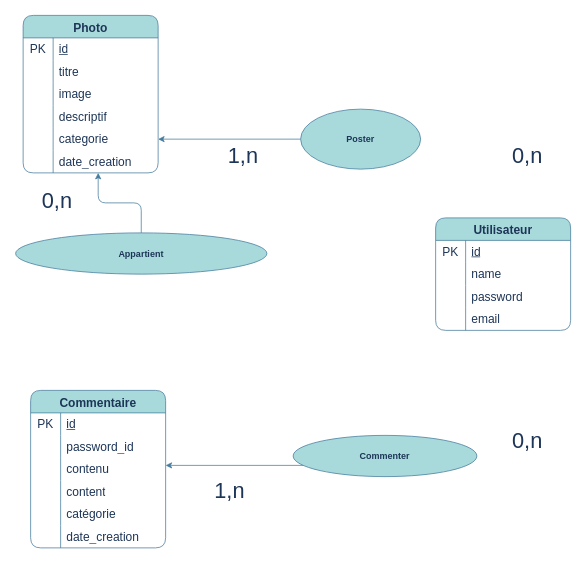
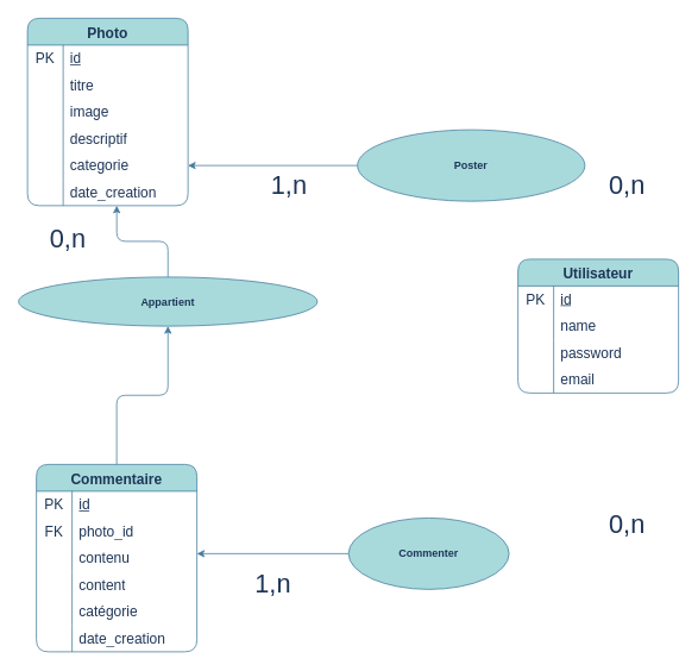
  <mxCell id="0" />
  <mxCell id="1" parent="0" />
  <mxCell id="2" style="edgeStyle=orthogonalEdgeStyle;rounded=1;orthogonalLoop=1;jettySize=auto;html=1;entryX=1;entryY=0.5;entryDx=0;entryDy=0;labelBackgroundColor=none;strokeColor=#457B9D;fontColor=default;" parent="1" source="3" target="34" edge="1"><mxGeometry relative="1" as="geometry" /></mxCell>
- <mxCell id="3" value="Poster" style="ellipse;whiteSpace=wrap;html=1;startSize=30;fontStyle=1;labelBackgroundColor=none;rounded=1;fillColor=#A8DADC;strokeColor=#457B9D;fontColor=#1D3557;" parent="1" vertex="1"><mxGeometry x="400" y="145" width="160" height="80" as="geometry" /></mxCell>
+ <mxCell id="3" value="Poster" style="ellipse;whiteSpace=wrap;html=1;startSize=30;fontStyle=1;labelBackgroundColor=none;rounded=1;fillColor=#A8DADC;strokeColor=#457B9D;fontColor=#1D3557;" parent="1" vertex="1"><mxGeometry x="400" y="145" width="255" height="80" as="geometry" /></mxCell>
  <mxCell id="4" style="edgeStyle=orthogonalEdgeStyle;rounded=1;orthogonalLoop=1;jettySize=auto;html=1;labelBackgroundColor=none;strokeColor=#457B9D;fontColor=default;" parent="1" source="5" edge="1"><mxGeometry relative="1" as="geometry"><mxPoint x="220" y="620" as="targetPoint" /><Array as="points"><mxPoint x="220" y="620" /></Array></mxGeometry></mxCell>
- <mxCell id="5" value="Commenter" style="ellipse;whiteSpace=wrap;html=1;startSize=30;fontStyle=1;labelBackgroundColor=none;rounded=1;fillColor=#A8DADC;strokeColor=#457B9D;fontColor=#1D3557;" parent="1" vertex="1"><mxGeometry x="390" y="580" width="245" height="55" as="geometry" /></mxCell>
+ <mxCell id="5" value="Commenter" style="ellipse;whiteSpace=wrap;html=1;startSize=30;fontStyle=1;labelBackgroundColor=none;rounded=1;fillColor=#A8DADC;strokeColor=#457B9D;fontColor=#1D3557;" parent="1" vertex="1"><mxGeometry x="390" y="580" width="180" height="80" as="geometry" /></mxCell>
  <mxCell id="6" style="edgeStyle=orthogonalEdgeStyle;rounded=1;orthogonalLoop=1;jettySize=auto;html=1;entryX=0.556;entryY=1;entryDx=0;entryDy=0;entryPerimeter=0;labelBackgroundColor=none;strokeColor=#457B9D;fontColor=default;" parent="1" source="7" target="37" edge="1"><mxGeometry relative="1" as="geometry"><mxPoint x="130" y="240" as="targetPoint" /></mxGeometry></mxCell>
  <mxCell id="7" value="Appartient" style="ellipse;whiteSpace=wrap;html=1;startSize=30;fontStyle=1;labelBackgroundColor=none;rounded=1;fillColor=#A8DADC;strokeColor=#457B9D;fontColor=#1D3557;" parent="1" vertex="1"><mxGeometry x="20" y="310" width="335" height="55" as="geometry" /></mxCell>
  <mxCell id="8" value="Utilisateur" style="shape=table;startSize=30;container=1;collapsible=0;childLayout=tableLayout;fixedRows=1;rowLines=0;fontStyle=1;strokeColor=#457B9D;fontSize=16;rounded=1;labelBackgroundColor=none;fillColor=#A8DADC;fontColor=#1D3557;" parent="1" vertex="1"><mxGeometry x="580" y="290" width="180" height="150" as="geometry" /></mxCell>
  <mxCell id="9" value="" style="shape=tableRow;horizontal=0;startSize=0;swimlaneHead=0;swimlaneBody=0;top=0;left=0;bottom=0;right=0;collapsible=0;dropTarget=0;fillColor=none;points=[[0,0.5],[1,0.5]];portConstraint=eastwest;strokeColor=#457B9D;fontSize=16;rounded=1;labelBackgroundColor=none;fontColor=#1D3557;" parent="8" vertex="1"><mxGeometry y="30" width="180" height="30" as="geometry" /></mxCell>
  <mxCell id="10" value="PK" style="shape=partialRectangle;html=1;whiteSpace=wrap;connectable=0;fillColor=none;top=0;left=0;bottom=0;right=0;overflow=hidden;pointerEvents=1;strokeColor=#457B9D;fontSize=16;rounded=1;labelBackgroundColor=none;fontColor=#1D3557;" parent="9" vertex="1"><mxGeometry width="40" height="30" as="geometry"><mxRectangle width="40" height="30" as="alternateBounds" /></mxGeometry></mxCell>
  <mxCell id="11" value="&lt;u&gt;id&lt;/u&gt;" style="shape=partialRectangle;html=1;whiteSpace=wrap;connectable=0;fillColor=none;top=0;left=0;bottom=0;right=0;align=left;spacingLeft=6;overflow=hidden;strokeColor=#457B9D;fontSize=16;rounded=1;labelBackgroundColor=none;fontColor=#1D3557;" parent="9" vertex="1"><mxGeometry x="40" width="140" height="30" as="geometry"><mxRectangle width="140" height="30" as="alternateBounds" /></mxGeometry></mxCell>
  <mxCell id="12" style="shape=tableRow;horizontal=0;startSize=0;swimlaneHead=0;swimlaneBody=0;top=0;left=0;bottom=0;right=0;collapsible=0;dropTarget=0;fillColor=none;points=[[0,0.5],[1,0.5]];portConstraint=eastwest;strokeColor=#457B9D;fontSize=16;rounded=1;labelBackgroundColor=none;fontColor=#1D3557;" parent="8" vertex="1"><mxGeometry y="60" width="180" height="30" as="geometry" /></mxCell>
  <mxCell id="13" style="shape=partialRectangle;html=1;whiteSpace=wrap;connectable=0;fillColor=none;top=0;left=0;bottom=0;right=0;overflow=hidden;pointerEvents=1;strokeColor=#457B9D;fontSize=16;rounded=1;labelBackgroundColor=none;fontColor=#1D3557;" parent="12" vertex="1"><mxGeometry width="40" height="30" as="geometry"><mxRectangle width="40" height="30" as="alternateBounds" /></mxGeometry></mxCell>
  <mxCell id="14" value="name" style="shape=partialRectangle;html=1;whiteSpace=wrap;connectable=0;fillColor=none;top=0;left=0;bottom=0;right=0;align=left;spacingLeft=6;overflow=hidden;strokeColor=#457B9D;fontSize=16;rounded=1;labelBackgroundColor=none;fontColor=#1D3557;" parent="12" vertex="1"><mxGeometry x="40" width="140" height="30" as="geometry"><mxRectangle width="140" height="30" as="alternateBounds" /></mxGeometry></mxCell>
  <mxCell id="15" value="" style="shape=tableRow;horizontal=0;startSize=0;swimlaneHead=0;swimlaneBody=0;top=0;left=0;bottom=0;right=0;collapsible=0;dropTarget=0;fillColor=none;points=[[0,0.5],[1,0.5]];portConstraint=eastwest;strokeColor=#457B9D;fontSize=16;rounded=1;labelBackgroundColor=none;fontColor=#1D3557;" parent="8" vertex="1"><mxGeometry y="90" width="180" height="30" as="geometry" /></mxCell>
  <mxCell id="16" value="" style="shape=partialRectangle;html=1;whiteSpace=wrap;connectable=0;fillColor=none;top=0;left=0;bottom=0;right=0;overflow=hidden;strokeColor=#457B9D;fontSize=16;rounded=1;labelBackgroundColor=none;fontColor=#1D3557;" parent="15" vertex="1"><mxGeometry width="40" height="30" as="geometry"><mxRectangle width="40" height="30" as="alternateBounds" /></mxGeometry></mxCell>
  <mxCell id="17" value="password" style="shape=partialRectangle;html=1;whiteSpace=wrap;connectable=0;fillColor=none;top=0;left=0;bottom=0;right=0;align=left;spacingLeft=6;overflow=hidden;strokeColor=#457B9D;fontSize=16;rounded=1;labelBackgroundColor=none;fontColor=#1D3557;" parent="15" vertex="1"><mxGeometry x="40" width="140" height="30" as="geometry"><mxRectangle width="140" height="30" as="alternateBounds" /></mxGeometry></mxCell>
  <mxCell id="18" value="" style="shape=tableRow;horizontal=0;startSize=0;swimlaneHead=0;swimlaneBody=0;top=0;left=0;bottom=0;right=0;collapsible=0;dropTarget=0;fillColor=none;points=[[0,0.5],[1,0.5]];portConstraint=eastwest;strokeColor=#457B9D;fontSize=16;rounded=1;labelBackgroundColor=none;fontColor=#1D3557;" parent="8" vertex="1"><mxGeometry y="120" width="180" height="30" as="geometry" /></mxCell>
  <mxCell id="19" value="" style="shape=partialRectangle;html=1;whiteSpace=wrap;connectable=0;fillColor=none;top=0;left=0;bottom=0;right=0;overflow=hidden;strokeColor=#457B9D;fontSize=16;rounded=1;labelBackgroundColor=none;fontColor=#1D3557;" parent="18" vertex="1"><mxGeometry width="40" height="30" as="geometry"><mxRectangle width="40" height="30" as="alternateBounds" /></mxGeometry></mxCell>
  <mxCell id="20" value="email" style="shape=partialRectangle;html=1;whiteSpace=wrap;connectable=0;fillColor=none;top=0;left=0;bottom=0;right=0;align=left;spacingLeft=6;overflow=hidden;strokeColor=#457B9D;fontSize=16;rounded=1;labelBackgroundColor=none;fontColor=#1D3557;" parent="18" vertex="1"><mxGeometry x="40" width="140" height="30" as="geometry"><mxRectangle width="140" height="30" as="alternateBounds" /></mxGeometry></mxCell>
  <mxCell id="21" value="Photo" style="shape=table;startSize=30;container=1;collapsible=0;childLayout=tableLayout;fixedRows=1;rowLines=0;fontStyle=1;strokeColor=#457B9D;fontSize=16;rounded=1;labelBackgroundColor=none;fillColor=#A8DADC;fontColor=#1D3557;" parent="1" vertex="1"><mxGeometry x="30" y="20" width="180" height="210" as="geometry" /></mxCell>
  <mxCell id="22" value="" style="shape=tableRow;horizontal=0;startSize=0;swimlaneHead=0;swimlaneBody=0;top=0;left=0;bottom=0;right=0;collapsible=0;dropTarget=0;fillColor=none;points=[[0,0.5],[1,0.5]];portConstraint=eastwest;strokeColor=#457B9D;fontSize=16;rounded=1;labelBackgroundColor=none;fontColor=#1D3557;" parent="21" vertex="1"><mxGeometry y="30" width="180" height="30" as="geometry" /></mxCell>
  <mxCell id="23" value="PK" style="shape=partialRectangle;html=1;whiteSpace=wrap;connectable=0;fillColor=none;top=0;left=0;bottom=0;right=0;overflow=hidden;pointerEvents=1;strokeColor=#457B9D;fontSize=16;rounded=1;labelBackgroundColor=none;fontColor=#1D3557;" parent="22" vertex="1"><mxGeometry width="40" height="30" as="geometry"><mxRectangle width="40" height="30" as="alternateBounds" /></mxGeometry></mxCell>
  <mxCell id="24" value="&lt;u&gt;id&lt;/u&gt;" style="shape=partialRectangle;html=1;whiteSpace=wrap;connectable=0;fillColor=none;top=0;left=0;bottom=0;right=0;align=left;spacingLeft=6;overflow=hidden;strokeColor=#457B9D;fontSize=16;rounded=1;labelBackgroundColor=none;fontColor=#1D3557;" parent="22" vertex="1"><mxGeometry x="40" width="140" height="30" as="geometry"><mxRectangle width="140" height="30" as="alternateBounds" /></mxGeometry></mxCell>
  <mxCell id="25" style="shape=tableRow;horizontal=0;startSize=0;swimlaneHead=0;swimlaneBody=0;top=0;left=0;bottom=0;right=0;collapsible=0;dropTarget=0;fillColor=none;points=[[0,0.5],[1,0.5]];portConstraint=eastwest;strokeColor=#457B9D;fontSize=16;rounded=1;labelBackgroundColor=none;fontColor=#1D3557;" parent="21" vertex="1"><mxGeometry y="60" width="180" height="30" as="geometry" /></mxCell>
  <mxCell id="26" style="shape=partialRectangle;html=1;whiteSpace=wrap;connectable=0;fillColor=none;top=0;left=0;bottom=0;right=0;overflow=hidden;pointerEvents=1;strokeColor=#457B9D;fontSize=16;rounded=1;labelBackgroundColor=none;fontColor=#1D3557;" parent="25" vertex="1"><mxGeometry width="40" height="30" as="geometry"><mxRectangle width="40" height="30" as="alternateBounds" /></mxGeometry></mxCell>
  <mxCell id="27" value="titre" style="shape=partialRectangle;html=1;whiteSpace=wrap;connectable=0;fillColor=none;top=0;left=0;bottom=0;right=0;align=left;spacingLeft=6;overflow=hidden;strokeColor=#457B9D;fontSize=16;rounded=1;labelBackgroundColor=none;fontColor=#1D3557;" parent="25" vertex="1"><mxGeometry x="40" width="140" height="30" as="geometry"><mxRectangle width="140" height="30" as="alternateBounds" /></mxGeometry></mxCell>
  <mxCell id="28" value="" style="shape=tableRow;horizontal=0;startSize=0;swimlaneHead=0;swimlaneBody=0;top=0;left=0;bottom=0;right=0;collapsible=0;dropTarget=0;fillColor=none;points=[[0,0.5],[1,0.5]];portConstraint=eastwest;strokeColor=#457B9D;fontSize=16;rounded=1;labelBackgroundColor=none;fontColor=#1D3557;" parent="21" vertex="1"><mxGeometry y="90" width="180" height="30" as="geometry" /></mxCell>
  <mxCell id="29" value="" style="shape=partialRectangle;html=1;whiteSpace=wrap;connectable=0;fillColor=none;top=0;left=0;bottom=0;right=0;overflow=hidden;strokeColor=#457B9D;fontSize=16;rounded=1;labelBackgroundColor=none;fontColor=#1D3557;" parent="28" vertex="1"><mxGeometry width="40" height="30" as="geometry"><mxRectangle width="40" height="30" as="alternateBounds" /></mxGeometry></mxCell>
  <mxCell id="30" value="image" style="shape=partialRectangle;html=1;whiteSpace=wrap;connectable=0;fillColor=none;top=0;left=0;bottom=0;right=0;align=left;spacingLeft=6;overflow=hidden;strokeColor=#457B9D;fontSize=16;rounded=1;labelBackgroundColor=none;fontColor=#1D3557;" parent="28" vertex="1"><mxGeometry x="40" width="140" height="30" as="geometry"><mxRectangle width="140" height="30" as="alternateBounds" /></mxGeometry></mxCell>
  <mxCell id="31" value="" style="shape=tableRow;horizontal=0;startSize=0;swimlaneHead=0;swimlaneBody=0;top=0;left=0;bottom=0;right=0;collapsible=0;dropTarget=0;fillColor=none;points=[[0,0.5],[1,0.5]];portConstraint=eastwest;strokeColor=#457B9D;fontSize=16;rounded=1;labelBackgroundColor=none;fontColor=#1D3557;" parent="21" vertex="1"><mxGeometry y="120" width="180" height="30" as="geometry" /></mxCell>
  <mxCell id="32" value="" style="shape=partialRectangle;html=1;whiteSpace=wrap;connectable=0;fillColor=none;top=0;left=0;bottom=0;right=0;overflow=hidden;strokeColor=#457B9D;fontSize=16;rounded=1;labelBackgroundColor=none;fontColor=#1D3557;" parent="31" vertex="1"><mxGeometry width="40" height="30" as="geometry"><mxRectangle width="40" height="30" as="alternateBounds" /></mxGeometry></mxCell>
  <mxCell id="33" value="descriptif" style="shape=partialRectangle;html=1;whiteSpace=wrap;connectable=0;fillColor=none;top=0;left=0;bottom=0;right=0;align=left;spacingLeft=6;overflow=hidden;strokeColor=#457B9D;fontSize=16;rounded=1;labelBackgroundColor=none;fontColor=#1D3557;" parent="31" vertex="1"><mxGeometry x="40" width="140" height="30" as="geometry"><mxRectangle width="140" height="30" as="alternateBounds" /></mxGeometry></mxCell>
  <mxCell id="34" style="shape=tableRow;horizontal=0;startSize=0;swimlaneHead=0;swimlaneBody=0;top=0;left=0;bottom=0;right=0;collapsible=0;dropTarget=0;fillColor=none;points=[[0,0.5],[1,0.5]];portConstraint=eastwest;strokeColor=#457B9D;fontSize=16;rounded=1;labelBackgroundColor=none;fontColor=#1D3557;" parent="21" vertex="1"><mxGeometry y="150" width="180" height="30" as="geometry" /></mxCell>
  <mxCell id="35" style="shape=partialRectangle;html=1;whiteSpace=wrap;connectable=0;fillColor=none;top=0;left=0;bottom=0;right=0;overflow=hidden;strokeColor=#457B9D;fontSize=16;rounded=1;labelBackgroundColor=none;fontColor=#1D3557;" parent="34" vertex="1"><mxGeometry width="40" height="30" as="geometry"><mxRectangle width="40" height="30" as="alternateBounds" /></mxGeometry></mxCell>
  <mxCell id="36" value="categorie" style="shape=partialRectangle;html=1;whiteSpace=wrap;connectable=0;fillColor=none;top=0;left=0;bottom=0;right=0;align=left;spacingLeft=6;overflow=hidden;strokeColor=#457B9D;fontSize=16;rounded=1;labelBackgroundColor=none;fontColor=#1D3557;" parent="34" vertex="1"><mxGeometry x="40" width="140" height="30" as="geometry"><mxRectangle width="140" height="30" as="alternateBounds" /></mxGeometry></mxCell>
  <mxCell id="37" style="shape=tableRow;horizontal=0;startSize=0;swimlaneHead=0;swimlaneBody=0;top=0;left=0;bottom=0;right=0;collapsible=0;dropTarget=0;fillColor=none;points=[[0,0.5],[1,0.5]];portConstraint=eastwest;strokeColor=#457B9D;fontSize=16;rounded=1;labelBackgroundColor=none;fontColor=#1D3557;" parent="21" vertex="1"><mxGeometry y="180" width="180" height="30" as="geometry" /></mxCell>
  <mxCell id="38" style="shape=partialRectangle;html=1;whiteSpace=wrap;connectable=0;fillColor=none;top=0;left=0;bottom=0;right=0;overflow=hidden;strokeColor=#457B9D;fontSize=16;rounded=1;labelBackgroundColor=none;fontColor=#1D3557;" parent="37" vertex="1"><mxGeometry width="40" height="30" as="geometry"><mxRectangle width="40" height="30" as="alternateBounds" /></mxGeometry></mxCell>
  <mxCell id="39" value="date_creation" style="shape=partialRectangle;html=1;whiteSpace=wrap;connectable=0;fillColor=none;top=0;left=0;bottom=0;right=0;align=left;spacingLeft=6;overflow=hidden;strokeColor=#457B9D;fontSize=16;rounded=1;labelBackgroundColor=none;fontColor=#1D3557;" parent="37" vertex="1"><mxGeometry x="40" width="140" height="30" as="geometry"><mxRectangle width="140" height="30" as="alternateBounds" /></mxGeometry></mxCell>
+ <mxCell id="40" style="edgeStyle=orthogonalEdgeStyle;rounded=1;orthogonalLoop=1;jettySize=auto;html=1;entryX=0.5;entryY=1;entryDx=0;entryDy=0;labelBackgroundColor=none;strokeColor=#457B9D;fontColor=default;" parent="1" source="41" target="7" edge="1"><mxGeometry relative="1" as="geometry" /></mxCell>
  <mxCell id="41" value="Commentaire" style="shape=table;startSize=30;container=1;collapsible=0;childLayout=tableLayout;fixedRows=1;rowLines=0;fontStyle=1;strokeColor=#457B9D;fontSize=16;rounded=1;labelBackgroundColor=none;fillColor=#A8DADC;fontColor=#1D3557;" parent="1" vertex="1"><mxGeometry x="40" y="520" width="180" height="210" as="geometry" /></mxCell>
  <mxCell id="42" value="" style="shape=tableRow;horizontal=0;startSize=0;swimlaneHead=0;swimlaneBody=0;top=0;left=0;bottom=0;right=0;collapsible=0;dropTarget=0;fillColor=none;points=[[0,0.5],[1,0.5]];portConstraint=eastwest;strokeColor=#457B9D;fontSize=16;rounded=1;labelBackgroundColor=none;fontColor=#1D3557;" parent="41" vertex="1"><mxGeometry y="30" width="180" height="30" as="geometry" /></mxCell>
  <mxCell id="43" value="PK" style="shape=partialRectangle;html=1;whiteSpace=wrap;connectable=0;fillColor=none;top=0;left=0;bottom=0;right=0;overflow=hidden;pointerEvents=1;strokeColor=#457B9D;fontSize=16;rounded=1;labelBackgroundColor=none;fontColor=#1D3557;" parent="42" vertex="1"><mxGeometry width="40" height="30" as="geometry"><mxRectangle width="40" height="30" as="alternateBounds" /></mxGeometry></mxCell>
  <mxCell id="44" value="&lt;u&gt;id&lt;/u&gt;" style="shape=partialRectangle;html=1;whiteSpace=wrap;connectable=0;fillColor=none;top=0;left=0;bottom=0;right=0;align=left;spacingLeft=6;overflow=hidden;strokeColor=#457B9D;fontSize=16;rounded=1;labelBackgroundColor=none;fontColor=#1D3557;" parent="42" vertex="1"><mxGeometry x="40" width="140" height="30" as="geometry"><mxRectangle width="140" height="30" as="alternateBounds" /></mxGeometry></mxCell>
  <mxCell id="45" style="shape=tableRow;horizontal=0;startSize=0;swimlaneHead=0;swimlaneBody=0;top=0;left=0;bottom=0;right=0;collapsible=0;dropTarget=0;fillColor=none;points=[[0,0.5],[1,0.5]];portConstraint=eastwest;strokeColor=#457B9D;fontSize=16;rounded=1;labelBackgroundColor=none;fontColor=#1D3557;" parent="41" vertex="1"><mxGeometry y="60" width="180" height="30" as="geometry" /></mxCell>
  <mxCell id="46" style="shape=partialRectangle;html=1;whiteSpace=wrap;connectable=0;fillColor=none;top=0;left=0;bottom=0;right=0;overflow=hidden;pointerEvents=1;strokeColor=#457B9D;fontSize=16;rounded=1;labelBackgroundColor=none;fontColor=#1D3557;" parent="45" vertex="1"><mxGeometry width="40" height="30" as="geometry"><mxRectangle width="40" height="30" as="alternateBounds" /></mxGeometry></mxCell>
- <mxCell id="47" value="password_id" style="shape=partialRectangle;html=1;whiteSpace=wrap;connectable=0;fillColor=none;top=0;left=0;bottom=0;right=0;align=left;spacingLeft=6;overflow=hidden;strokeColor=#457B9D;fontSize=16;rounded=1;labelBackgroundColor=none;fontColor=#1D3557;" parent="45" vertex="1"><mxGeometry x="40" width="140" height="30" as="geometry"><mxRectangle width="140" height="30" as="alternateBounds" /></mxGeometry></mxCell>
+ <mxCell id="47" value="photo_id" style="shape=partialRectangle;html=1;whiteSpace=wrap;connectable=0;fillColor=none;top=0;left=0;bottom=0;right=0;align=left;spacingLeft=6;overflow=hidden;strokeColor=#457B9D;fontSize=16;rounded=1;labelBackgroundColor=none;fontColor=#1D3557;" parent="45" vertex="1"><mxGeometry x="40" width="140" height="30" as="geometry"><mxRectangle width="140" height="30" as="alternateBounds" /></mxGeometry></mxCell>
  <mxCell id="48" value="" style="shape=tableRow;horizontal=0;startSize=0;swimlaneHead=0;swimlaneBody=0;top=0;left=0;bottom=0;right=0;collapsible=0;dropTarget=0;fillColor=none;points=[[0,0.5],[1,0.5]];portConstraint=eastwest;strokeColor=#457B9D;fontSize=16;rounded=1;labelBackgroundColor=none;fontColor=#1D3557;" parent="41" vertex="1"><mxGeometry y="90" width="180" height="30" as="geometry" /></mxCell>
  <mxCell id="49" value="" style="shape=partialRectangle;html=1;whiteSpace=wrap;connectable=0;fillColor=none;top=0;left=0;bottom=0;right=0;overflow=hidden;strokeColor=#457B9D;fontSize=16;rounded=1;labelBackgroundColor=none;fontColor=#1D3557;" parent="48" vertex="1"><mxGeometry width="40" height="30" as="geometry"><mxRectangle width="40" height="30" as="alternateBounds" /></mxGeometry></mxCell>
  <mxCell id="50" value="contenu" style="shape=partialRectangle;html=1;whiteSpace=wrap;connectable=0;fillColor=none;top=0;left=0;bottom=0;right=0;align=left;spacingLeft=6;overflow=hidden;strokeColor=#457B9D;fontSize=16;rounded=1;labelBackgroundColor=none;fontColor=#1D3557;" parent="48" vertex="1"><mxGeometry x="40" width="140" height="30" as="geometry"><mxRectangle width="140" height="30" as="alternateBounds" /></mxGeometry></mxCell>
  <mxCell id="51" value="" style="shape=tableRow;horizontal=0;startSize=0;swimlaneHead=0;swimlaneBody=0;top=0;left=0;bottom=0;right=0;collapsible=0;dropTarget=0;fillColor=none;points=[[0,0.5],[1,0.5]];portConstraint=eastwest;strokeColor=#457B9D;fontSize=16;rounded=1;labelBackgroundColor=none;fontColor=#1D3557;" parent="41" vertex="1"><mxGeometry y="120" width="180" height="30" as="geometry" /></mxCell>
  <mxCell id="52" value="" style="shape=partialRectangle;html=1;whiteSpace=wrap;connectable=0;fillColor=none;top=0;left=0;bottom=0;right=0;overflow=hidden;strokeColor=#457B9D;fontSize=16;rounded=1;labelBackgroundColor=none;fontColor=#1D3557;" parent="51" vertex="1"><mxGeometry width="40" height="30" as="geometry"><mxRectangle width="40" height="30" as="alternateBounds" /></mxGeometry></mxCell>
  <mxCell id="53" value="content" style="shape=partialRectangle;html=1;whiteSpace=wrap;connectable=0;fillColor=none;top=0;left=0;bottom=0;right=0;align=left;spacingLeft=6;overflow=hidden;strokeColor=#457B9D;fontSize=16;rounded=1;labelBackgroundColor=none;fontColor=#1D3557;" parent="51" vertex="1"><mxGeometry x="40" width="140" height="30" as="geometry"><mxRectangle width="140" height="30" as="alternateBounds" /></mxGeometry></mxCell>
  <mxCell id="54" style="shape=tableRow;horizontal=0;startSize=0;swimlaneHead=0;swimlaneBody=0;top=0;left=0;bottom=0;right=0;collapsible=0;dropTarget=0;fillColor=none;points=[[0,0.5],[1,0.5]];portConstraint=eastwest;strokeColor=#457B9D;fontSize=16;rounded=1;labelBackgroundColor=none;fontColor=#1D3557;" parent="41" vertex="1"><mxGeometry y="150" width="180" height="30" as="geometry" /></mxCell>
  <mxCell id="55" style="shape=partialRectangle;html=1;whiteSpace=wrap;connectable=0;fillColor=none;top=0;left=0;bottom=0;right=0;overflow=hidden;strokeColor=#457B9D;fontSize=16;rounded=1;labelBackgroundColor=none;fontColor=#1D3557;" parent="54" vertex="1"><mxGeometry width="40" height="30" as="geometry"><mxRectangle width="40" height="30" as="alternateBounds" /></mxGeometry></mxCell>
  <mxCell id="56" value="catégorie" style="shape=partialRectangle;html=1;whiteSpace=wrap;connectable=0;fillColor=none;top=0;left=0;bottom=0;right=0;align=left;spacingLeft=6;overflow=hidden;strokeColor=#457B9D;fontSize=16;rounded=1;labelBackgroundColor=none;fontColor=#1D3557;" parent="54" vertex="1"><mxGeometry x="40" width="140" height="30" as="geometry"><mxRectangle width="140" height="30" as="alternateBounds" /></mxGeometry></mxCell>
  <mxCell id="57" style="shape=tableRow;horizontal=0;startSize=0;swimlaneHead=0;swimlaneBody=0;top=0;left=0;bottom=0;right=0;collapsible=0;dropTarget=0;fillColor=none;points=[[0,0.5],[1,0.5]];portConstraint=eastwest;strokeColor=#457B9D;fontSize=16;rounded=1;labelBackgroundColor=none;fontColor=#1D3557;" parent="41" vertex="1"><mxGeometry y="180" width="180" height="30" as="geometry" /></mxCell>
  <mxCell id="58" style="shape=partialRectangle;html=1;whiteSpace=wrap;connectable=0;fillColor=none;top=0;left=0;bottom=0;right=0;overflow=hidden;strokeColor=#457B9D;fontSize=16;rounded=1;labelBackgroundColor=none;fontColor=#1D3557;" parent="57" vertex="1"><mxGeometry width="40" height="30" as="geometry"><mxRectangle width="40" height="30" as="alternateBounds" /></mxGeometry></mxCell>
  <mxCell id="59" value="date_creation" style="shape=partialRectangle;html=1;whiteSpace=wrap;connectable=0;fillColor=none;top=0;left=0;bottom=0;right=0;align=left;spacingLeft=6;overflow=hidden;strokeColor=#457B9D;fontSize=16;rounded=1;labelBackgroundColor=none;fontColor=#1D3557;" parent="57" vertex="1"><mxGeometry x="40" width="140" height="30" as="geometry"><mxRectangle width="140" height="30" as="alternateBounds" /></mxGeometry></mxCell>
+ <mxCell id="60" value="FK" style="shape=partialRectangle;html=1;whiteSpace=wrap;connectable=0;fillColor=none;top=0;left=0;bottom=0;right=0;overflow=hidden;pointerEvents=1;strokeColor=#457B9D;fontSize=16;rounded=1;labelBackgroundColor=none;fontColor=#1D3557;" parent="1" vertex="1"><mxGeometry x="40" y="580" width="40" height="30" as="geometry"><mxRectangle width="40" height="30" as="alternateBounds" /></mxGeometry></mxCell>
  <mxCell id="61" value="&lt;font style=&quot;font-size: 29px;&quot;&gt;1,n&lt;/font&gt;" style="text;html=1;align=center;verticalAlign=middle;resizable=0;points=[];autosize=1;strokeColor=none;fillColor=none;fontColor=#1D3557;" parent="1" vertex="1"><mxGeometry x="294" y="183" width="58" height="47" as="geometry" /></mxCell>
  <mxCell id="62" value="&lt;font style=&quot;font-size: 29px;&quot;&gt;0,n&lt;/font&gt;" style="text;html=1;align=center;verticalAlign=middle;resizable=0;points=[];autosize=1;strokeColor=none;fillColor=none;fontColor=#1D3557;" parent="1" vertex="1"><mxGeometry x="673" y="183" width="58" height="47" as="geometry" /></mxCell>
  <mxCell id="63" value="&lt;font style=&quot;font-size: 29px;&quot;&gt;0,n&lt;/font&gt;" style="text;html=1;align=center;verticalAlign=middle;resizable=0;points=[];autosize=1;strokeColor=none;fillColor=none;fontColor=#1D3557;" parent="1" vertex="1"><mxGeometry x="673" y="563" width="58" height="47" as="geometry" /></mxCell>
  <mxCell id="64" value="&lt;font style=&quot;font-size: 29px;&quot;&gt;0,n&lt;/font&gt;" style="text;html=1;align=center;verticalAlign=middle;resizable=0;points=[];autosize=1;strokeColor=none;fillColor=none;fontColor=#1D3557;" parent="1" vertex="1"><mxGeometry x="46" y="243" width="58" height="47" as="geometry" /></mxCell>
  <mxCell id="65" value="&lt;font style=&quot;font-size: 29px;&quot;&gt;1,n&lt;/font&gt;" style="text;html=1;align=center;verticalAlign=middle;resizable=0;points=[];autosize=1;strokeColor=none;fillColor=none;fontColor=#1D3557;" parent="1" vertex="1"><mxGeometry x="276" y="630" width="58" height="47" as="geometry" /></mxCell>
